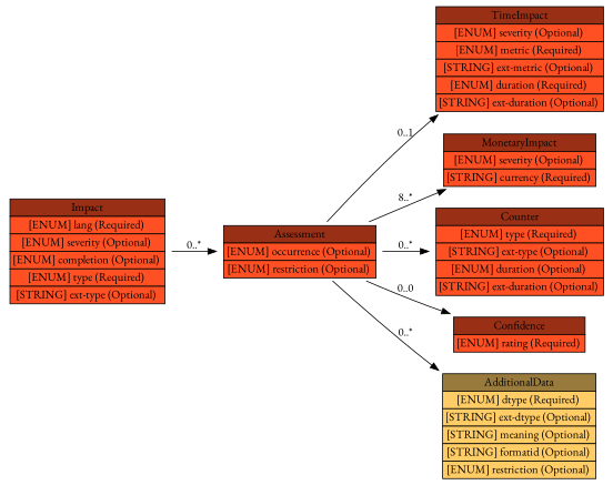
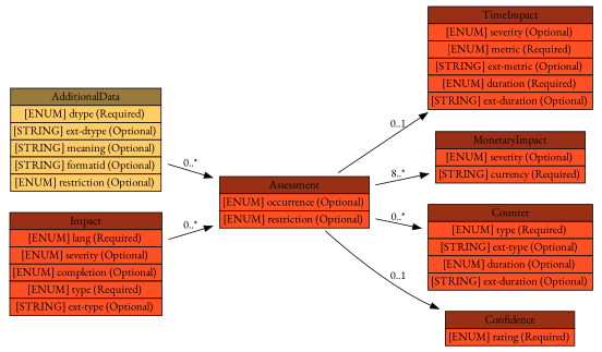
  digraph {
    fontname="EB Garamond"
    rankdir=LR
    node [fontname="EB Garamond" shape=plaintext]
    edge [fontname="EB Garamond"]
    n1 [height=0.98611 label=<<table BORDER="0" CELLBORDER="1" CELLSPACING="0"> <tr > <td BGCOLOR="#993016" HREF="/idmef_parser/IODEF/Assessment.html" TITLE="The Assessment class describes the technical and non-technical repercussions of the incident on the CSIRT&#39;s constituency. ">Assessment</td> </tr>" %<tr><td BGCOLOR="#FF5024"  HREF="/idmef_parser/IODEF/Assessment.html" TITLE="Specifies whether the assessment is describing actual or potential outcomes.  The default is &quot;actual&quot; and is assumed if not specified.">[ENUM] occurrence (Optional) </td></tr>%<tr><td BGCOLOR="#FF5024"  HREF="/idmef_parser/IODEF/Assessment.html" TITLE="This attribute is defined in Section 3.2.">[ENUM] restriction (Optional) </td></tr>%</table>> width=2.7639]
    n2 [height=1.8611 label=<<table BORDER="0" CELLBORDER="1" CELLSPACING="0"> <tr > <td BGCOLOR="#993016" HREF="/idmef_parser/IODEF/TimeImpact.html" TITLE="The TimeImpact class describes the impact of the incident on an organization as a function of time. It provides a way to convey down time and recovery time. ">TimeImpact</td> </tr>" %<tr><td BGCOLOR="#FF5024"  HREF="/idmef_parser/IODEF/TimeImpact.html" TITLE="An estimate of the relative severity of the activity.  The permitted values are shown below.  There is no default value.">[ENUM] severity (Optional) </td></tr>%<tr><td BGCOLOR="#FF5024"  HREF="/idmef_parser/IODEF/TimeImpact.html" TITLE="Defines the metric in which the time is expressed.  The permitted values are shown below.  There is no default value.">[ENUM] metric (Required) </td></tr>%<tr><td BGCOLOR="#FF5024"  HREF="/idmef_parser/IODEF/TimeImpact.html" TITLE="A means by which to extend the metric attribute.  See Section 5.1.">[STRING] ext-metric (Optional) </td></tr>%<tr><td BGCOLOR="#FF5024"  HREF="/idmef_parser/IODEF/TimeImpact.html" TITLE="Defines a unit of time, that when combined with the metric attribute, fully describes a metric of impact that will be conveyed in the element content.  The permitted values are shown below.  The default value is &quot;hour&quot;.">[ENUM] duration (Required) </td></tr>%<tr><td BGCOLOR="#FF5024"  HREF="/idmef_parser/IODEF/TimeImpact.html" TITLE="A means by which to extend the duration attribute.  See Section 5.1.">[STRING] ext-duration (Optional) </td></tr>%</table>> width=2.9722]
    n3 [height=0.98611 label=<<table BORDER="0" CELLBORDER="1" CELLSPACING="0"> <tr > <td BGCOLOR="#993016" HREF="/idmef_parser/IODEF/MonetaryImpact.html" TITLE="The MonetaryImpact class describes the financial impact of the activity on an organization. For example, this impact may consider losses due to the cost of the investigation or recovery, diminished ">MonetaryImpact</td> </tr>" %<tr><td BGCOLOR="#FF5024"  HREF="/idmef_parser/IODEF/MonetaryImpact.html" TITLE="An estimate of the relative severity of the activity.  The permitted values are shown below.  There is no default value.">[ENUM] severity (Optional) </td></tr>%<tr><td BGCOLOR="#FF5024"  HREF="/idmef_parser/IODEF/MonetaryImpact.html" TITLE="Defines the currency in which the monetary impact is expressed.  The permitted values are defined in ISO 4217:2001, Codes for the representation of currencies and funds [14].  There is no default value.">[STRING] currency (Required) </td></tr>%</table>> width=2.7361]
    n4 [height=1.5694 label=<<table BORDER="0" CELLBORDER="1" CELLSPACING="0"> <tr > <td BGCOLOR="#993016" HREF="/idmef_parser/IODEF/Counter.html" TITLE="The Counter class summarize multiple occurrences of some event, or conveys counts or rates on various features (e.g., packets, sessions, events). ">Counter</td> </tr>" %<tr><td BGCOLOR="#FF5024"  HREF="/idmef_parser/IODEF/Counter.html" TITLE="Specifies the units of the element content.">[ENUM] type (Required) </td></tr>%<tr><td BGCOLOR="#FF5024"  HREF="/idmef_parser/IODEF/Counter.html" TITLE="A means by which to extend the type attribute. See Section 5.1.">[STRING] ext-type (Optional) </td></tr>%<tr><td BGCOLOR="#FF5024"  HREF="/idmef_parser/IODEF/Counter.html" TITLE="If present, the Counter class represents a rate rather than a count over the entire event.  In that case, this attribute specifies the denominator of the rate (where the type attribute specified the nominator).  The possible values of this attribute are defined in Section 3.10.2">[ENUM] duration (Optional) </td></tr>%<tr><td BGCOLOR="#FF5024"  HREF="/idmef_parser/IODEF/Counter.html" TITLE="A means by which to extend the duration attribute.  See Section 5.1.">[STRING] ext-duration (Optional) </td></tr>%</table>> width=2.9722]
    n5 [height=0.69444 label=<<table BORDER="0" CELLBORDER="1" CELLSPACING="0"> <tr > <td BGCOLOR="#993016" HREF="/idmef_parser/IODEF/Confidence.html" TITLE="The Confidence class represents a best estimate of the validity and accuracy of the described impact (see Section 3.10) of the incident activity. This estimate can be expressed as a category or a numeric calculation. ">Confidence</td> </tr>" %<tr><td BGCOLOR="#FF5024"  HREF="/idmef_parser/IODEF/Confidence.html" TITLE="A rating of the analytical validity of the specified Assessment.  The permitted values are shown below. There is no default value.">[ENUM] rating (Required) </td></tr>%</table>> width=2.4028]
    n6 [height=1.8611 label=<<table BORDER="0" CELLBORDER="1" CELLSPACING="0"> <tr > <td BGCOLOR="#997a3d" HREF="/idmef_parser/IODEF/AdditionalData.html" TITLE="The AdditionalData class serves as an extension mechanism for information not otherwise represented in the data model. For relatively simple information, atomic data types (e.g., integers, strings) are provided with a mechanism to annotate their meaning. The class can also be used to extend the data model (and the associated Schema) to support proprietary extensions by encapsulating entire XML documents conforming to another Schema (e.g., IDMEF). A detailed discussion for extending the data model and the schema can be found in Section 5. ">AdditionalData</td> </tr>" %<tr><td BGCOLOR="#FFCC66"  HREF="/idmef_parser/IODEF/AdditionalData.html" TITLE="The data type of the element content.  The permitted values for this attribute are shown below.  The default value is &quot;string&quot;.">[ENUM] dtype (Required) </td></tr>%<tr><td BGCOLOR="#FFCC66"  HREF="/idmef_parser/IODEF/AdditionalData.html" TITLE="A means by which to extend the dtype attribute.  See Section 5.1.">[STRING] ext-dtype (Optional) </td></tr>%<tr><td BGCOLOR="#FFCC66"  HREF="/idmef_parser/IODEF/AdditionalData.html" TITLE="A free-form description of the element content.">[STRING] meaning (Optional) </td></tr>%<tr><td BGCOLOR="#FFCC66"  HREF="/idmef_parser/IODEF/AdditionalData.html" TITLE="An identifier referencing the format and semantics of the element content.">[STRING] formatid (Optional) </td></tr>%<tr><td BGCOLOR="#FFCC66"  HREF="/idmef_parser/IODEF/AdditionalData.html" TITLE="This attribute has been defined in Section 3.2.">[ENUM] restriction (Optional) </td></tr>%</table>> width=2.7639]
    n7 [height=1.8611 label=<<table BORDER="0" CELLBORDER="1" CELLSPACING="0"> <tr > <td BGCOLOR="#993016" HREF="/idmef_parser/IODEF/Impact.html" TITLE="The Impact class allows for categorizing and describing the technical impact of the incident on the network of an organization. ">Impact</td> </tr>" %<tr><td BGCOLOR="#FF5024"  HREF="/idmef_parser/IODEF/Impact.html" TITLE="A valid language code per RFC 4646 [7] constrained by the definition of &quot;xs:language&quot;.  The interpretation of this code is described in Section 6.">[ENUM] lang (Required) </td></tr>%<tr><td BGCOLOR="#FF5024"  HREF="/idmef_parser/IODEF/Impact.html" TITLE="An estimate of the relative severity of the activity.  The permitted values are shown below.  There is no default value.">[ENUM] severity (Optional) </td></tr>%<tr><td BGCOLOR="#FF5024"  HREF="/idmef_parser/IODEF/Impact.html" TITLE="An indication whether the described activity was successful.  The permitted values are shown below.  There is no default value.">[ENUM] completion (Optional) </td></tr>%<tr><td BGCOLOR="#FF5024"  HREF="/idmef_parser/IODEF/Impact.html" TITLE="Classifies the malicious activity into incident categories.  The permitted values are shown below.  The default value is &quot;other&quot;.">[ENUM] type (Required) </td></tr>%<tr><td BGCOLOR="#FF5024"  HREF="/idmef_parser/IODEF/Impact.html" TITLE="A means by which to extend the type attribute. See Section 5.1.">[STRING] ext-type (Optional) </td></tr>%</table>> width=2.7917]
    n1 -> n2 [label="0..1"]
    n1 -> n3 [label="8..*"]
    n1 -> n4 [label="0..*"]
-   n1 -> n5 [label="0..0"]
-   n1 -> n6 [label="0..*"]
+   n1 -> n5 [label="0..1"]
+   n6 -> n1 [label="0..*"]
    n7 -> n1 [label="0..*"]
  }
